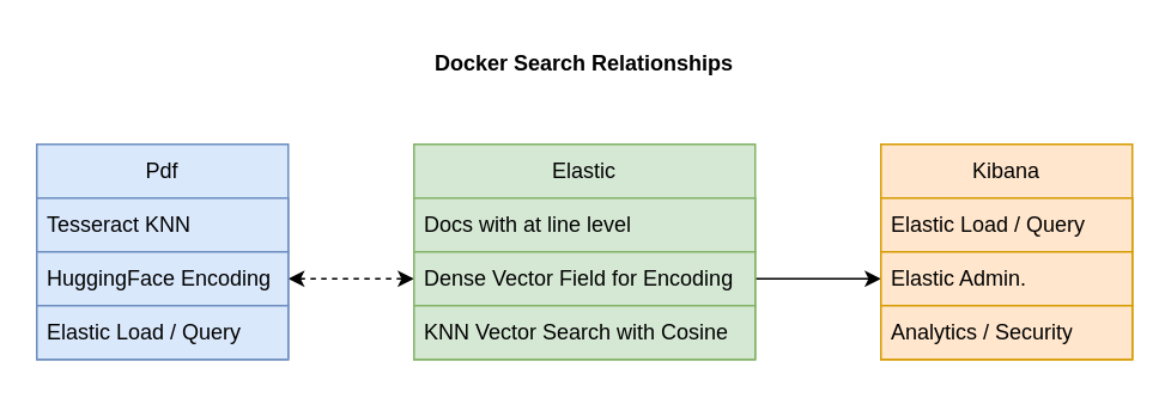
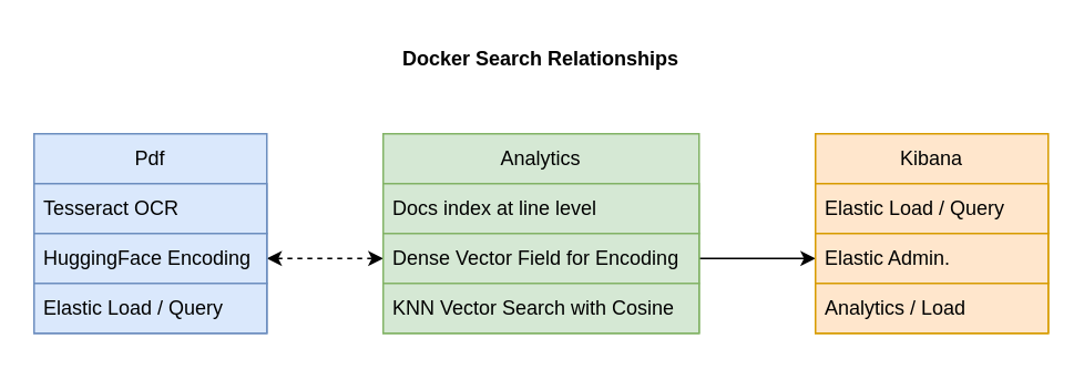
  <mxCell id="0" />
  <mxCell id="1" parent="0" />
  <mxCell id="2" value="" style="endArrow=none;startArrow=classic;html=1;rounded=0;entryX=1;entryY=0.5;entryDx=0;entryDy=0;exitX=0;exitY=0.5;exitDx=0;exitDy=0;" edge="1" parent="1" source="14" target="10"><mxGeometry width="50" height="50" relative="1" as="geometry"><mxPoint x="520" y="95" as="sourcePoint" /><mxPoint x="410" y="95" as="targetPoint" /></mxGeometry></mxCell>
  <mxCell id="3" value="" style="endArrow=classic;startArrow=classic;html=1;rounded=0;exitX=1;exitY=0.5;exitDx=0;exitDy=0;entryX=0;entryY=0.5;entryDx=0;entryDy=0;dashed=1;" edge="1" parent="1" source="6" target="10"><mxGeometry width="50" height="50" relative="1" as="geometry"><mxPoint x="340" y="220" as="sourcePoint" /><mxPoint x="390" y="170" as="targetPoint" /></mxGeometry></mxCell>
  <mxCell id="4" value="Pdf" style="swimlane;fontStyle=0;childLayout=stackLayout;horizontal=1;startSize=30;horizontalStack=0;resizeParent=1;resizeParentMax=0;resizeLast=0;collapsible=1;marginBottom=0;whiteSpace=wrap;html=1;fillColor=#dae8fc;strokeColor=#6c8ebf;" vertex="1" parent="1"><mxGeometry x="20" y="80" width="140" height="120" as="geometry" /></mxCell>
- <mxCell id="5" value="Tesseract KNN" style="text;strokeColor=#6c8ebf;fillColor=#dae8fc;align=left;verticalAlign=middle;spacingLeft=4;spacingRight=4;overflow=hidden;points=[[0,0.5],[1,0.5]];portConstraint=eastwest;rotatable=0;whiteSpace=wrap;html=1;" vertex="1" parent="4"><mxGeometry y="30" width="140" height="30" as="geometry" /></mxCell>
+ <mxCell id="5" value="Tesseract OCR" style="text;strokeColor=#6c8ebf;fillColor=#dae8fc;align=left;verticalAlign=middle;spacingLeft=4;spacingRight=4;overflow=hidden;points=[[0,0.5],[1,0.5]];portConstraint=eastwest;rotatable=0;whiteSpace=wrap;html=1;" vertex="1" parent="4"><mxGeometry y="30" width="140" height="30" as="geometry" /></mxCell>
  <mxCell id="6" value="HuggingFace Encoding" style="text;strokeColor=#6c8ebf;fillColor=#dae8fc;align=left;verticalAlign=middle;spacingLeft=4;spacingRight=4;overflow=hidden;points=[[0,0.5],[1,0.5]];portConstraint=eastwest;rotatable=0;whiteSpace=wrap;html=1;" vertex="1" parent="4"><mxGeometry y="60" width="140" height="30" as="geometry" /></mxCell>
  <mxCell id="7" value="Elastic Load / Query" style="text;strokeColor=#6c8ebf;fillColor=#dae8fc;align=left;verticalAlign=middle;spacingLeft=4;spacingRight=4;overflow=hidden;points=[[0,0.5],[1,0.5]];portConstraint=eastwest;rotatable=0;whiteSpace=wrap;html=1;" vertex="1" parent="4"><mxGeometry y="90" width="140" height="30" as="geometry" /></mxCell>
- <mxCell id="8" value="Elastic" style="swimlane;fontStyle=0;childLayout=stackLayout;horizontal=1;startSize=30;horizontalStack=0;resizeParent=1;resizeParentMax=0;resizeLast=0;collapsible=1;marginBottom=0;whiteSpace=wrap;html=1;fillColor=#d5e8d4;strokeColor=#82b366;" vertex="1" parent="1"><mxGeometry x="230" y="80" width="190" height="120" as="geometry" /></mxCell>
- <mxCell id="9" value="Docs with at line level" style="text;strokeColor=#82b366;fillColor=#d5e8d4;align=left;verticalAlign=middle;spacingLeft=4;spacingRight=4;overflow=hidden;points=[[0,0.5],[1,0.5]];portConstraint=eastwest;rotatable=0;whiteSpace=wrap;html=1;" vertex="1" parent="8"><mxGeometry y="30" width="190" height="30" as="geometry" /></mxCell>
+ <mxCell id="8" value="Analytics" style="swimlane;fontStyle=0;childLayout=stackLayout;horizontal=1;startSize=30;horizontalStack=0;resizeParent=1;resizeParentMax=0;resizeLast=0;collapsible=1;marginBottom=0;whiteSpace=wrap;html=1;fillColor=#d5e8d4;strokeColor=#82b366;" vertex="1" parent="1"><mxGeometry x="230" y="80" width="190" height="120" as="geometry" /></mxCell>
+ <mxCell id="9" value="Docs index at line level" style="text;strokeColor=#82b366;fillColor=#d5e8d4;align=left;verticalAlign=middle;spacingLeft=4;spacingRight=4;overflow=hidden;points=[[0,0.5],[1,0.5]];portConstraint=eastwest;rotatable=0;whiteSpace=wrap;html=1;" vertex="1" parent="8"><mxGeometry y="30" width="190" height="30" as="geometry" /></mxCell>
  <mxCell id="10" value="Dense Vector Field for Encoding" style="text;strokeColor=#82b366;fillColor=#d5e8d4;align=left;verticalAlign=middle;spacingLeft=4;spacingRight=4;overflow=hidden;points=[[0,0.5],[1,0.5]];portConstraint=eastwest;rotatable=0;whiteSpace=wrap;html=1;" vertex="1" parent="8"><mxGeometry y="60" width="190" height="30" as="geometry" /></mxCell>
  <mxCell id="11" value="KNN Vector Search with Cosine" style="text;strokeColor=#82b366;fillColor=#d5e8d4;align=left;verticalAlign=middle;spacingLeft=4;spacingRight=4;overflow=hidden;points=[[0,0.5],[1,0.5]];portConstraint=eastwest;rotatable=0;whiteSpace=wrap;html=1;" vertex="1" parent="8"><mxGeometry y="90" width="190" height="30" as="geometry" /></mxCell>
  <mxCell id="12" value="Kibana" style="swimlane;fontStyle=0;childLayout=stackLayout;horizontal=1;startSize=30;horizontalStack=0;resizeParent=1;resizeParentMax=0;resizeLast=0;collapsible=1;marginBottom=0;whiteSpace=wrap;html=1;fillColor=#ffe6cc;strokeColor=#d79b00;" vertex="1" parent="1"><mxGeometry x="490" y="80" width="140" height="120" as="geometry" /></mxCell>
  <mxCell id="13" value="Elastic Load / Query" style="text;strokeColor=#d79b00;fillColor=#ffe6cc;align=left;verticalAlign=middle;spacingLeft=4;spacingRight=4;overflow=hidden;points=[[0,0.5],[1,0.5]];portConstraint=eastwest;rotatable=0;whiteSpace=wrap;html=1;" vertex="1" parent="12"><mxGeometry y="30" width="140" height="30" as="geometry" /></mxCell>
  <mxCell id="14" value="Elastic Admin." style="text;strokeColor=#d79b00;fillColor=#ffe6cc;align=left;verticalAlign=middle;spacingLeft=4;spacingRight=4;overflow=hidden;points=[[0,0.5],[1,0.5]];portConstraint=eastwest;rotatable=0;whiteSpace=wrap;html=1;" vertex="1" parent="12"><mxGeometry y="60" width="140" height="30" as="geometry" /></mxCell>
- <mxCell id="15" value="Analytics / Security" style="text;strokeColor=#d79b00;fillColor=#ffe6cc;align=left;verticalAlign=middle;spacingLeft=4;spacingRight=4;overflow=hidden;points=[[0,0.5],[1,0.5]];portConstraint=eastwest;rotatable=0;whiteSpace=wrap;html=1;" vertex="1" parent="12"><mxGeometry y="90" width="140" height="30" as="geometry" /></mxCell>
+ <mxCell id="15" value="Analytics / Load" style="text;strokeColor=#d79b00;fillColor=#ffe6cc;align=left;verticalAlign=middle;spacingLeft=4;spacingRight=4;overflow=hidden;points=[[0,0.5],[1,0.5]];portConstraint=eastwest;rotatable=0;whiteSpace=wrap;html=1;" vertex="1" parent="12"><mxGeometry y="90" width="140" height="30" as="geometry" /></mxCell>
  <mxCell id="16" value="&lt;b&gt;Docker Search Relationships&lt;/b&gt;" style="text;html=1;align=center;verticalAlign=middle;whiteSpace=wrap;rounded=0;" vertex="1" parent="1"><mxGeometry x="195" y="20" width="260" height="30" as="geometry" /></mxCell>
